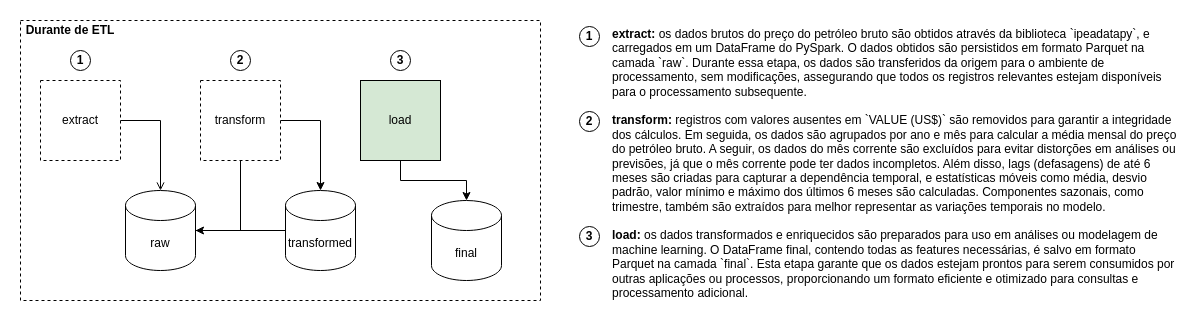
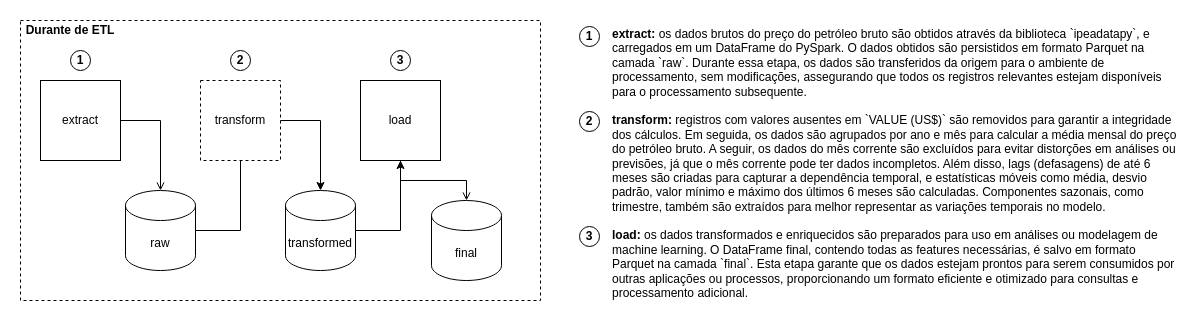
  <mxCell id="0" />
  <mxCell id="1" parent="0" />
- <mxCell id="2" value="extract" style="whiteSpace=wrap;html=1;aspect=fixed;dashed=1;" vertex="1" parent="1"><mxGeometry x="40" y="80" width="80" height="80" as="geometry" /></mxCell>
+ <mxCell id="2" value="extract" style="whiteSpace=wrap;html=1;aspect=fixed;" vertex="1" parent="1"><mxGeometry x="40" y="80" width="80" height="80" as="geometry" /></mxCell>
  <mxCell id="3" value="transform" style="whiteSpace=wrap;html=1;aspect=fixed;dashed=1;" vertex="1" parent="1"><mxGeometry x="200" y="80" width="80" height="80" as="geometry" /></mxCell>
- <mxCell id="4" value="load" style="whiteSpace=wrap;html=1;aspect=fixed;fillColor=#d5e8d4;" vertex="1" parent="1"><mxGeometry x="360" y="80" width="80" height="80" as="geometry" /></mxCell>
- <mxCell id="5" style="edgeStyle=orthogonalEdgeStyle;rounded=0;orthogonalLoop=1;jettySize=auto;html=1;" edge="1" parent="1" source="6" target="8"><mxGeometry relative="1" as="geometry" /></mxCell>
+ <mxCell id="4" value="load" style="whiteSpace=wrap;html=1;aspect=fixed;" vertex="1" parent="1"><mxGeometry x="360" y="80" width="80" height="80" as="geometry" /></mxCell>
+ <mxCell id="5" style="edgeStyle=orthogonalEdgeStyle;rounded=0;orthogonalLoop=1;jettySize=auto;html=1;entryX=0.5;entryY=1;entryDx=0;entryDy=0;" edge="1" parent="1" source="6" target="4"><mxGeometry relative="1" as="geometry" /></mxCell>
  <mxCell id="6" value="transformed" style="shape=cylinder3;whiteSpace=wrap;html=1;boundedLbl=1;backgroundOutline=1;size=15;" vertex="1" parent="1"><mxGeometry x="285" y="190" width="70" height="80" as="geometry" /></mxCell>
  <mxCell id="7" style="edgeStyle=orthogonalEdgeStyle;rounded=0;orthogonalLoop=1;jettySize=auto;html=1;entryX=0.5;entryY=1;entryDx=0;entryDy=0;endArrow=none;" edge="1" parent="1" source="8" target="3"><mxGeometry relative="1" as="geometry" /></mxCell>
  <mxCell id="8" value="raw" style="shape=cylinder3;whiteSpace=wrap;html=1;boundedLbl=1;backgroundOutline=1;size=15;" vertex="1" parent="1"><mxGeometry x="125" y="190" width="70" height="80" as="geometry" /></mxCell>
  <mxCell id="9" value="final" style="shape=cylinder3;whiteSpace=wrap;html=1;boundedLbl=1;backgroundOutline=1;size=15;" vertex="1" parent="1"><mxGeometry x="431" y="200" width="70" height="80" as="geometry" /></mxCell>
  <mxCell id="10" style="edgeStyle=orthogonalEdgeStyle;rounded=0;orthogonalLoop=1;jettySize=auto;html=1;entryX=0.5;entryY=0;entryDx=0;entryDy=0;entryPerimeter=0;endArrow=open;" edge="1" parent="1" source="2" target="8"><mxGeometry relative="1" as="geometry" /></mxCell>
  <mxCell id="11" style="edgeStyle=orthogonalEdgeStyle;rounded=0;orthogonalLoop=1;jettySize=auto;html=1;entryX=0.5;entryY=0;entryDx=0;entryDy=0;entryPerimeter=0;" edge="1" parent="1" source="3" target="6"><mxGeometry relative="1" as="geometry" /></mxCell>
- <mxCell id="12" style="edgeStyle=orthogonalEdgeStyle;rounded=0;orthogonalLoop=1;jettySize=auto;html=1;entryX=0.5;entryY=0;entryDx=0;entryDy=0;entryPerimeter=0;" edge="1" parent="1" source="4" target="9"><mxGeometry relative="1" as="geometry" /></mxCell>
+ <mxCell id="12" style="edgeStyle=orthogonalEdgeStyle;rounded=0;orthogonalLoop=1;jettySize=auto;html=1;entryX=0.5;entryY=0;entryDx=0;entryDy=0;entryPerimeter=0;endArrow=open;" edge="1" parent="1" source="4" target="9"><mxGeometry relative="1" as="geometry" /></mxCell>
  <mxCell id="13" value="" style="rounded=0;whiteSpace=wrap;html=1;dashed=1;gradientColor=default;fillColor=none;" vertex="1" parent="1"><mxGeometry x="20" y="20" width="520" height="280" as="geometry" /></mxCell>
  <mxCell id="14" value="Durante de ETL" style="text;html=1;align=center;verticalAlign=middle;whiteSpace=wrap;rounded=0;fontStyle=1" vertex="1" parent="1"><mxGeometry x="20" y="20" width="100" height="20" as="geometry" /></mxCell>
  <mxCell id="15" value="&lt;b&gt;1&lt;/b&gt;" style="ellipse;whiteSpace=wrap;html=1;aspect=fixed;" vertex="1" parent="1"><mxGeometry x="70" y="50" width="20" height="20" as="geometry" /></mxCell>
  <mxCell id="16" value="&lt;b&gt;2&lt;/b&gt;" style="ellipse;whiteSpace=wrap;html=1;aspect=fixed;" vertex="1" parent="1"><mxGeometry x="230" y="50" width="20" height="20" as="geometry" /></mxCell>
  <mxCell id="17" value="&lt;b&gt;3&lt;/b&gt;" style="ellipse;whiteSpace=wrap;html=1;aspect=fixed;" vertex="1" parent="1"><mxGeometry x="390" y="50" width="20" height="20" as="geometry" /></mxCell>
  <mxCell id="18" value="&lt;div&gt;&lt;span style=&quot;background-color: initial;&quot;&gt;&lt;b&gt;extract:&lt;/b&gt;&amp;nbsp;os dados brutos do preço do petróleo bruto são obtidos através da biblioteca `ipeadatapy`, e carregados em um DataFrame do PySpark. O dados obtidos são persistidos em formato Parquet na camada `raw`. Durante essa etapa, os dados são transferidos da origem para o ambiente de processamento, sem modificações, assegurando que todos os registros relevantes estejam disponíveis para o processamento subsequente.&lt;/span&gt;&lt;br&gt;&lt;/div&gt;&lt;div&gt;&lt;span style=&quot;font-size: 12px;&quot;&gt;&lt;br&gt;&lt;/span&gt;&lt;/div&gt;&lt;div&gt;&lt;span style=&quot;background-color: initial;&quot;&gt;&lt;b&gt;transform:&lt;/b&gt;&amp;nbsp;registros com valores ausentes em `VALUE (US$)` são removidos para garantir a integridade dos cálculos. Em seguida, os dados são agrupados por ano e mês para calcular a média mensal do preço do petróleo bruto. A seguir, os dados do mês corrente são excluídos para evitar distorções em análises ou previsões, já que o mês corrente pode ter dados incompletos. Além disso, lags (defasagens) de até 6 meses são criadas para capturar a dependência temporal, e estatísticas móveis como média, desvio padrão, valor mínimo e máximo dos últimos 6 meses são calculadas. Componentes sazonais, como trimestre, também são extraídos para melhor representar as variações temporais no modelo.&lt;/span&gt;&lt;br&gt;&lt;/div&gt;&lt;div&gt;&lt;span style=&quot;font-size: 12px;&quot;&gt;&lt;br&gt;&lt;/span&gt;&lt;/div&gt;&lt;div&gt;&lt;span style=&quot;background-color: initial;&quot;&gt;&lt;b&gt;load:&lt;/b&gt; os dados transformados e enriquecidos são preparados para uso em análises ou modelagem de machine learning. O DataFrame final, contendo todas as features necessárias, é salvo em formato Parquet na camada `final`. Esta etapa garante que os dados estejam prontos para serem consumidos por outras aplicações ou processos, proporcionando um formato eficiente e otimizado para consultas e processamento adicional.&lt;/span&gt;&lt;br&gt;&lt;/div&gt;" style="text;html=1;align=left;verticalAlign=top;whiteSpace=wrap;rounded=0;" vertex="1" parent="1"><mxGeometry x="610" y="20" width="570" height="280" as="geometry" /></mxCell>
  <mxCell id="19" value="&lt;b&gt;1&lt;/b&gt;" style="ellipse;whiteSpace=wrap;html=1;aspect=fixed;" vertex="1" parent="1"><mxGeometry x="579" y="26" width="20" height="20" as="geometry" /></mxCell>
  <mxCell id="20" value="&lt;b&gt;2&lt;/b&gt;" style="ellipse;whiteSpace=wrap;html=1;aspect=fixed;" vertex="1" parent="1"><mxGeometry x="579" y="111" width="20" height="20" as="geometry" /></mxCell>
  <mxCell id="21" value="&lt;b&gt;3&lt;/b&gt;" style="ellipse;whiteSpace=wrap;html=1;aspect=fixed;" vertex="1" parent="1"><mxGeometry x="579" y="226" width="20" height="20" as="geometry" /></mxCell>
